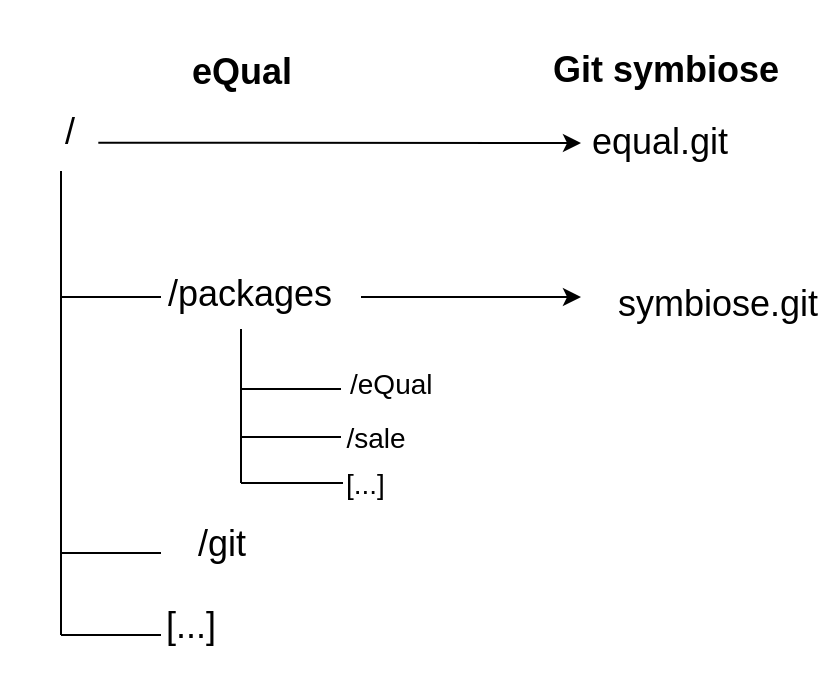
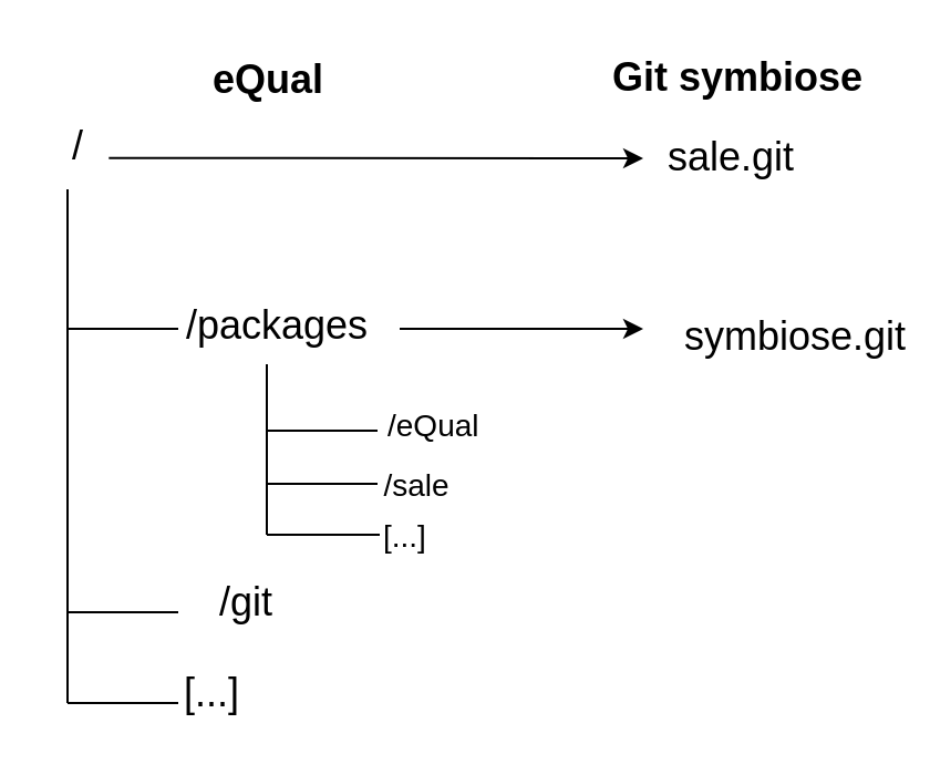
  <mxCell id="0" />
  <mxCell id="1" parent="0" />
  <mxCell id="2" value="&lt;b&gt;&lt;font style=&quot;font-size: 18px;&quot;&gt;eQual&lt;/font&gt;&lt;/b&gt;" style="text;html=1;strokeColor=none;fillColor=none;align=center;verticalAlign=middle;whiteSpace=wrap;rounded=0;" parent="1" vertex="1"><mxGeometry x="91" y="21" width="60" height="30" as="geometry" /></mxCell>
  <mxCell id="3" value="&lt;span style=&quot;font-size: 18px;&quot;&gt;/&lt;/span&gt;" style="text;html=1;strokeColor=none;fillColor=none;align=center;verticalAlign=middle;whiteSpace=wrap;rounded=0;" parent="1" vertex="1"><mxGeometry x="20" y="51" width="30" height="30" as="geometry" /></mxCell>
  <mxCell id="4" value="" style="endArrow=classic;html=1;rounded=0;exitX=0.989;exitY=0.662;exitDx=0;exitDy=0;exitPerimeter=0;" parent="1" edge="1"><mxGeometry width="50" height="50" relative="1" as="geometry"><mxPoint x="48.67" y="70.86" as="sourcePoint" /><mxPoint x="290" y="71" as="targetPoint" /></mxGeometry></mxCell>
  <mxCell id="5" value="&lt;font style=&quot;font-size: 18px;&quot;&gt;&lt;b&gt;Git symbiose&lt;/b&gt;&lt;/font&gt;" style="text;html=1;strokeColor=none;fillColor=none;align=center;verticalAlign=middle;whiteSpace=wrap;rounded=0;" parent="1" vertex="1"><mxGeometry x="268" y="20" width="130" height="30" as="geometry" /></mxCell>
- <mxCell id="6" value="&lt;span style=&quot;font-size: 18px;&quot;&gt;equal.git&lt;/span&gt;" style="text;html=1;strokeColor=none;fillColor=none;align=center;verticalAlign=middle;whiteSpace=wrap;rounded=0;" parent="1" vertex="1"><mxGeometry x="300" y="56" width="60" height="30" as="geometry" /></mxCell>
+ <mxCell id="6" value="&lt;span style=&quot;font-size: 18px;&quot;&gt;sale.git&lt;/span&gt;" style="text;html=1;strokeColor=none;fillColor=none;align=center;verticalAlign=middle;whiteSpace=wrap;rounded=0;" parent="1" vertex="1"><mxGeometry x="300" y="56" width="60" height="30" as="geometry" /></mxCell>
  <mxCell id="7" value="" style="endArrow=none;html=1;rounded=0;" parent="1" edge="1"><mxGeometry width="50" height="50" relative="1" as="geometry"><mxPoint x="30" y="317" as="sourcePoint" /><mxPoint x="30" y="85" as="targetPoint" /></mxGeometry></mxCell>
  <mxCell id="8" value="" style="endArrow=none;html=1;rounded=0;" parent="1" edge="1"><mxGeometry width="50" height="50" relative="1" as="geometry"><mxPoint x="30" y="148" as="sourcePoint" /><mxPoint x="80" y="148" as="targetPoint" /></mxGeometry></mxCell>
  <mxCell id="9" value="&lt;span style=&quot;font-size: 18px;&quot;&gt;/packages&lt;/span&gt;" style="text;html=1;strokeColor=none;fillColor=none;align=center;verticalAlign=middle;whiteSpace=wrap;rounded=0;" parent="1" vertex="1"><mxGeometry x="95" y="132" width="60" height="30" as="geometry" /></mxCell>
  <mxCell id="10" value="" style="endArrow=classic;html=1;rounded=0;" parent="1" edge="1"><mxGeometry width="50" height="50" relative="1" as="geometry"><mxPoint x="180" y="148" as="sourcePoint" /><mxPoint x="290" y="148" as="targetPoint" /></mxGeometry></mxCell>
  <mxCell id="11" value="&lt;span style=&quot;font-size: 18px;&quot;&gt;symbiose.git&lt;/span&gt;" style="text;html=1;strokeColor=none;fillColor=none;align=center;verticalAlign=middle;whiteSpace=wrap;rounded=0;" parent="1" vertex="1"><mxGeometry x="329" y="137" width="60" height="30" as="geometry" /></mxCell>
  <mxCell id="12" value="" style="endArrow=none;html=1;rounded=0;" parent="1" edge="1"><mxGeometry width="50" height="50" relative="1" as="geometry"><mxPoint x="120" y="194" as="sourcePoint" /><mxPoint x="120" y="164" as="targetPoint" /></mxGeometry></mxCell>
  <mxCell id="13" value="" style="endArrow=none;html=1;rounded=0;" parent="1" edge="1"><mxGeometry width="50" height="50" relative="1" as="geometry"><mxPoint x="120" y="194" as="sourcePoint" /><mxPoint x="170" y="194" as="targetPoint" /></mxGeometry></mxCell>
  <mxCell id="14" value="" style="endArrow=none;html=1;rounded=0;" parent="1" edge="1"><mxGeometry width="50" height="50" relative="1" as="geometry"><mxPoint x="30" y="276" as="sourcePoint" /><mxPoint x="80" y="276" as="targetPoint" /></mxGeometry></mxCell>
  <mxCell id="15" value="&lt;font style=&quot;font-size: 14px;&quot;&gt;/eQual&lt;/font&gt;" style="text;html=1;strokeColor=none;fillColor=none;align=left;verticalAlign=middle;whiteSpace=wrap;rounded=0;" parent="1" vertex="1"><mxGeometry x="173" y="191" width="60" height="2" as="geometry" /></mxCell>
  <mxCell id="16" value="" style="endArrow=none;html=1;rounded=0;" parent="1" edge="1"><mxGeometry width="50" height="50" relative="1" as="geometry"><mxPoint x="120" y="241" as="sourcePoint" /><mxPoint x="120" y="188" as="targetPoint" /></mxGeometry></mxCell>
  <mxCell id="17" value="" style="endArrow=none;html=1;rounded=0;" parent="1" edge="1"><mxGeometry width="50" height="50" relative="1" as="geometry"><mxPoint x="120" y="218" as="sourcePoint" /><mxPoint x="170" y="218" as="targetPoint" /></mxGeometry></mxCell>
  <mxCell id="18" value="&lt;font style=&quot;font-size: 14px;&quot;&gt;/sale&lt;/font&gt;" style="text;html=1;strokeColor=none;fillColor=none;align=center;verticalAlign=middle;whiteSpace=wrap;rounded=0;" parent="1" vertex="1"><mxGeometry x="168" y="217" width="40" height="3" as="geometry" /></mxCell>
  <mxCell id="19" value="&lt;span style=&quot;font-size: 18px;&quot;&gt;/git&lt;/span&gt;" style="text;html=1;strokeColor=none;fillColor=none;align=center;verticalAlign=middle;whiteSpace=wrap;rounded=0;" parent="1" vertex="1"><mxGeometry x="81" y="257" width="60" height="30" as="geometry" /></mxCell>
  <mxCell id="20" value="" style="endArrow=none;html=1;rounded=0;" edge="1" parent="1"><mxGeometry width="50" height="50" relative="1" as="geometry"><mxPoint x="30" y="317" as="sourcePoint" /><mxPoint x="80" y="317" as="targetPoint" /></mxGeometry></mxCell>
  <mxCell id="21" value="&lt;span style=&quot;font-size: 18px;&quot;&gt;[...]&lt;/span&gt;" style="text;html=1;strokeColor=none;fillColor=none;align=left;verticalAlign=middle;whiteSpace=wrap;rounded=0;" vertex="1" parent="1"><mxGeometry x="81" y="298" width="60" height="30" as="geometry" /></mxCell>
  <mxCell id="22" value="" style="endArrow=none;html=1;rounded=0;" edge="1" parent="1"><mxGeometry width="50" height="50" relative="1" as="geometry"><mxPoint x="120" y="241" as="sourcePoint" /><mxPoint x="171" y="241" as="targetPoint" /></mxGeometry></mxCell>
  <mxCell id="23" value="&lt;span style=&quot;font-size: 14px;&quot;&gt;[...]&lt;/span&gt;" style="text;html=1;strokeColor=none;fillColor=none;align=left;verticalAlign=middle;whiteSpace=wrap;rounded=0;" vertex="1" parent="1"><mxGeometry x="171" y="240" width="40" height="3" as="geometry" /></mxCell>
